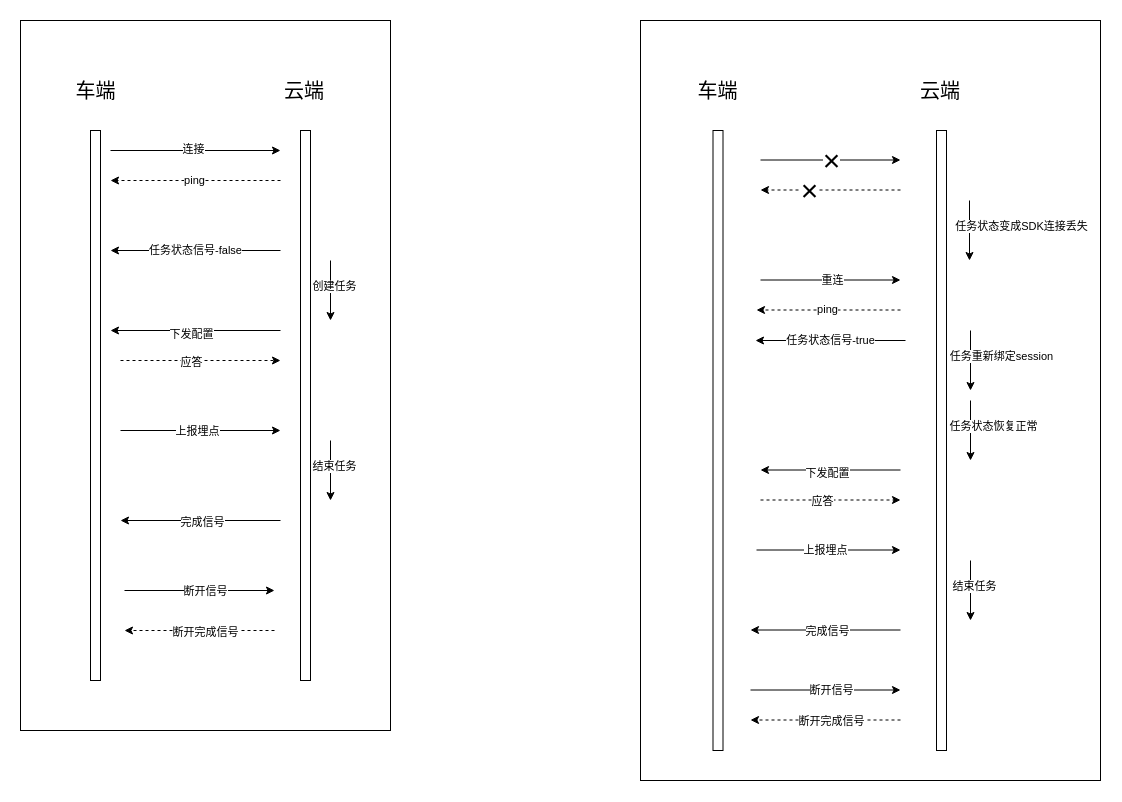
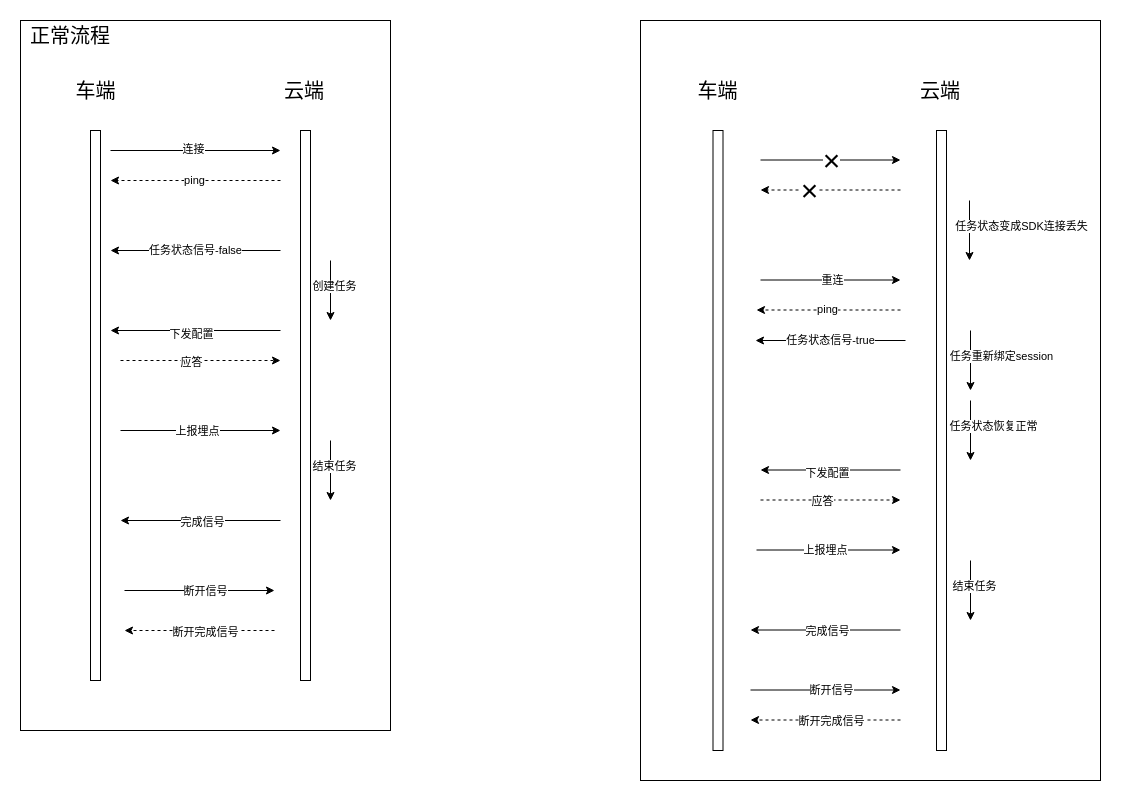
  <mxCell id="0" />
  <mxCell id="1" parent="0" />
  <mxCell id="2" value="" style="rounded=0;whiteSpace=wrap;html=1;" vertex="1" parent="1"><mxGeometry x="640" y="20" width="460" height="760" as="geometry" /></mxCell>
  <mxCell id="3" value="" style="rounded=0;whiteSpace=wrap;html=1;" vertex="1" parent="1"><mxGeometry x="20" y="20" width="370" height="710" as="geometry" /></mxCell>
  <mxCell id="4" value="" style="html=1;points=[[0,0,0,0,5],[0,1,0,0,-5],[1,0,0,0,5],[1,1,0,0,-5]];perimeter=orthogonalPerimeter;outlineConnect=0;targetShapes=umlLifeline;portConstraint=eastwest;newEdgeStyle={&quot;curved&quot;:0,&quot;rounded&quot;:0};" vertex="1" parent="1"><mxGeometry x="90" y="130" width="10" height="550" as="geometry" /></mxCell>
  <mxCell id="5" value="车端" style="text;html=1;align=center;verticalAlign=middle;whiteSpace=wrap;rounded=0;fontSize=20;" vertex="1" parent="1"><mxGeometry x="47.5" y="60" width="95" height="60" as="geometry" /></mxCell>
  <mxCell id="6" value="" style="html=1;points=[[0,0,0,0,5],[0,1,0,0,-5],[1,0,0,0,5],[1,1,0,0,-5]];perimeter=orthogonalPerimeter;outlineConnect=0;targetShapes=umlLifeline;portConstraint=eastwest;newEdgeStyle={&quot;curved&quot;:0,&quot;rounded&quot;:0};" vertex="1" parent="1"><mxGeometry x="300" y="130" width="10" height="550" as="geometry" /></mxCell>
  <mxCell id="7" value="云端" style="text;html=1;align=center;verticalAlign=middle;whiteSpace=wrap;rounded=0;fontSize=20;" vertex="1" parent="1"><mxGeometry x="274" y="75" width="60" height="30" as="geometry" /></mxCell>
  <mxCell id="8" value="" style="endArrow=classic;html=1;rounded=0;" edge="1" parent="1"><mxGeometry width="50" height="50" relative="1" as="geometry"><mxPoint x="110" y="150" as="sourcePoint" /><mxPoint x="280" y="150" as="targetPoint" /></mxGeometry></mxCell>
  <mxCell id="9" value="连接" style="edgeLabel;html=1;align=center;verticalAlign=middle;resizable=0;points=[];" vertex="1" connectable="0" parent="8"><mxGeometry x="-0.035" y="2" relative="1" as="geometry"><mxPoint as="offset" /></mxGeometry></mxCell>
  <mxCell id="10" value="" style="endArrow=classic;html=1;rounded=0;dashed=1;" edge="1" parent="1"><mxGeometry width="50" height="50" relative="1" as="geometry"><mxPoint x="280" y="180" as="sourcePoint" /><mxPoint x="110" y="180" as="targetPoint" /></mxGeometry></mxCell>
  <mxCell id="11" value="ping" style="edgeLabel;html=1;align=center;verticalAlign=middle;resizable=0;points=[];" vertex="1" connectable="0" parent="10"><mxGeometry x="0.024" y="-1" relative="1" as="geometry"><mxPoint as="offset" /></mxGeometry></mxCell>
  <mxCell id="12" value="" style="endArrow=classic;html=1;rounded=0;" edge="1" parent="1"><mxGeometry width="50" height="50" relative="1" as="geometry"><mxPoint x="280" y="250" as="sourcePoint" /><mxPoint x="110" y="250" as="targetPoint" /></mxGeometry></mxCell>
  <mxCell id="13" value="任务状态信号-false" style="edgeLabel;html=1;align=center;verticalAlign=middle;resizable=0;points=[];" vertex="1" connectable="0" parent="12"><mxGeometry x="0.012" y="-1" relative="1" as="geometry"><mxPoint as="offset" /></mxGeometry></mxCell>
  <mxCell id="14" value="" style="endArrow=classic;html=1;rounded=0;" edge="1" parent="1"><mxGeometry width="50" height="50" relative="1" as="geometry"><mxPoint x="330" y="260" as="sourcePoint" /><mxPoint x="330" y="320" as="targetPoint" /></mxGeometry></mxCell>
  <mxCell id="15" value="创建任务" style="edgeLabel;html=1;align=center;verticalAlign=middle;resizable=0;points=[];" vertex="1" connectable="0" parent="14"><mxGeometry x="-0.167" y="3" relative="1" as="geometry"><mxPoint as="offset" /></mxGeometry></mxCell>
  <mxCell id="16" value="" style="endArrow=classic;html=1;rounded=0;" edge="1" parent="1"><mxGeometry width="50" height="50" relative="1" as="geometry"><mxPoint x="280" y="330" as="sourcePoint" /><mxPoint x="110" y="330" as="targetPoint" /></mxGeometry></mxCell>
  <mxCell id="17" value="下发配置" style="edgeLabel;html=1;align=center;verticalAlign=middle;resizable=0;points=[];" vertex="1" connectable="0" parent="16"><mxGeometry x="0.059" y="3" relative="1" as="geometry"><mxPoint as="offset" /></mxGeometry></mxCell>
  <mxCell id="18" value="" style="endArrow=classic;html=1;rounded=0;dashed=1;" edge="1" parent="1"><mxGeometry width="50" height="50" relative="1" as="geometry"><mxPoint x="120" y="360" as="sourcePoint" /><mxPoint x="280" y="360" as="targetPoint" /></mxGeometry></mxCell>
  <mxCell id="19" value="应答" style="edgeLabel;html=1;align=center;verticalAlign=middle;resizable=0;points=[];" vertex="1" connectable="0" parent="18"><mxGeometry x="-0.125" y="-1" relative="1" as="geometry"><mxPoint as="offset" /></mxGeometry></mxCell>
  <mxCell id="20" value="" style="endArrow=classic;html=1;rounded=0;" edge="1" parent="1"><mxGeometry width="50" height="50" relative="1" as="geometry"><mxPoint x="120" y="430" as="sourcePoint" /><mxPoint x="280" y="430" as="targetPoint" /></mxGeometry></mxCell>
  <mxCell id="21" value="上报埋点" style="edgeLabel;html=1;align=center;verticalAlign=middle;resizable=0;points=[];" vertex="1" connectable="0" parent="20"><mxGeometry x="-0.05" relative="1" as="geometry"><mxPoint as="offset" /></mxGeometry></mxCell>
  <mxCell id="22" value="" style="endArrow=classic;html=1;rounded=0;" edge="1" parent="1"><mxGeometry width="50" height="50" relative="1" as="geometry"><mxPoint x="330" y="440" as="sourcePoint" /><mxPoint x="330" y="500" as="targetPoint" /></mxGeometry></mxCell>
  <mxCell id="23" value="结束任务" style="edgeLabel;html=1;align=center;verticalAlign=middle;resizable=0;points=[];" vertex="1" connectable="0" parent="22"><mxGeometry x="-0.167" y="3" relative="1" as="geometry"><mxPoint as="offset" /></mxGeometry></mxCell>
  <mxCell id="24" value="" style="endArrow=classic;html=1;rounded=0;" edge="1" parent="1"><mxGeometry width="50" height="50" relative="1" as="geometry"><mxPoint x="280" y="520" as="sourcePoint" /><mxPoint x="120" y="520" as="targetPoint" /><Array as="points" /></mxGeometry></mxCell>
  <mxCell id="25" value="完成信号" style="edgeLabel;html=1;align=center;verticalAlign=middle;resizable=0;points=[];" vertex="1" connectable="0" parent="24"><mxGeometry x="-0.013" y="1" relative="1" as="geometry"><mxPoint as="offset" /></mxGeometry></mxCell>
  <mxCell id="26" value="" style="html=1;points=[[0,0,0,0,5],[0,1,0,0,-5],[1,0,0,0,5],[1,1,0,0,-5]];perimeter=orthogonalPerimeter;outlineConnect=0;targetShapes=umlLifeline;portConstraint=eastwest;newEdgeStyle={&quot;curved&quot;:0,&quot;rounded&quot;:0};" vertex="1" parent="1"><mxGeometry x="712.5" y="130" width="10" height="620" as="geometry" /></mxCell>
  <mxCell id="27" value="车端" style="text;html=1;align=center;verticalAlign=middle;whiteSpace=wrap;rounded=0;fontSize=20;" vertex="1" parent="1"><mxGeometry x="670" y="60" width="95" height="60" as="geometry" /></mxCell>
  <mxCell id="28" value="" style="html=1;points=[[0,0,0,0,5],[0,1,0,0,-5],[1,0,0,0,5],[1,1,0,0,-5]];perimeter=orthogonalPerimeter;outlineConnect=0;targetShapes=umlLifeline;portConstraint=eastwest;newEdgeStyle={&quot;curved&quot;:0,&quot;rounded&quot;:0};" vertex="1" parent="1"><mxGeometry x="936" y="130" width="10" height="620" as="geometry" /></mxCell>
  <mxCell id="29" value="云端" style="text;html=1;align=center;verticalAlign=middle;whiteSpace=wrap;rounded=0;fontSize=20;" vertex="1" parent="1"><mxGeometry x="910" y="75" width="60" height="30" as="geometry" /></mxCell>
  <mxCell id="30" value="" style="endArrow=classic;html=1;rounded=0;" edge="1" parent="1"><mxGeometry width="50" height="50" relative="1" as="geometry"><mxPoint x="124" y="590" as="sourcePoint" /><mxPoint x="274" y="590" as="targetPoint" /></mxGeometry></mxCell>
  <mxCell id="31" value="断开信号" style="edgeLabel;html=1;align=center;verticalAlign=middle;resizable=0;points=[];" vertex="1" connectable="0" parent="30"><mxGeometry x="0.067" relative="1" as="geometry"><mxPoint as="offset" /></mxGeometry></mxCell>
  <mxCell id="32" value="" style="endArrow=classic;html=1;rounded=0;dashed=1;" edge="1" parent="1"><mxGeometry width="50" height="50" relative="1" as="geometry"><mxPoint x="274" y="630" as="sourcePoint" /><mxPoint x="124" y="630" as="targetPoint" /></mxGeometry></mxCell>
  <mxCell id="33" value="断开完成信号" style="edgeLabel;html=1;align=center;verticalAlign=middle;resizable=0;points=[];" vertex="1" connectable="0" parent="32"><mxGeometry x="0.053" y="1" relative="1" as="geometry"><mxPoint x="9" as="offset" /></mxGeometry></mxCell>
+ <mxCell id="34" value="正常流程" style="text;html=1;align=center;verticalAlign=middle;whiteSpace=wrap;rounded=0;fontSize=20;" vertex="1" parent="1"><mxGeometry x="20" y="20" width="100" height="30" as="geometry" /></mxCell>
  <mxCell id="35" value="" style="endArrow=classic;html=1;rounded=0;" edge="1" parent="1"><mxGeometry width="50" height="50" relative="1" as="geometry"><mxPoint x="760" y="159.5" as="sourcePoint" /><mxPoint x="900" y="159.5" as="targetPoint" /></mxGeometry></mxCell>
  <mxCell id="36" value="×" style="edgeLabel;html=1;align=center;verticalAlign=middle;resizable=0;points=[];fontSize=30;" vertex="1" connectable="0" parent="35"><mxGeometry y="-2" relative="1" as="geometry"><mxPoint y="-2" as="offset" /></mxGeometry></mxCell>
  <mxCell id="37" value="" style="endArrow=classic;html=1;rounded=0;" edge="1" parent="1"><mxGeometry width="50" height="50" relative="1" as="geometry"><mxPoint x="969" y="200" as="sourcePoint" /><mxPoint x="969" y="260" as="targetPoint" /></mxGeometry></mxCell>
  <mxCell id="38" value="任务状态变成SDK连接丢失" style="edgeLabel;html=1;align=center;verticalAlign=middle;resizable=0;points=[];" vertex="1" connectable="0" parent="37"><mxGeometry x="-0.167" y="3" relative="1" as="geometry"><mxPoint x="48" as="offset" /></mxGeometry></mxCell>
  <mxCell id="39" value="" style="endArrow=classic;html=1;rounded=0;dashed=1;" edge="1" parent="1"><mxGeometry width="50" height="50" relative="1" as="geometry"><mxPoint x="900" y="189.5" as="sourcePoint" /><mxPoint x="760" y="189.5" as="targetPoint" /></mxGeometry></mxCell>
  <mxCell id="40" value="×" style="edgeLabel;html=1;align=center;verticalAlign=middle;resizable=0;points=[];fontSize=30;" vertex="1" connectable="0" parent="1"><mxGeometry x="620" y="320" as="geometry"><mxPoint x="188" y="-131" as="offset" /></mxGeometry></mxCell>
  <mxCell id="41" value="" style="endArrow=classic;html=1;rounded=0;" edge="1" parent="1"><mxGeometry width="50" height="50" relative="1" as="geometry"><mxPoint x="760" y="279.5" as="sourcePoint" /><mxPoint x="900" y="279.5" as="targetPoint" /></mxGeometry></mxCell>
  <mxCell id="42" value="重连" style="edgeLabel;html=1;align=center;verticalAlign=middle;resizable=0;points=[];" vertex="1" connectable="0" parent="41"><mxGeometry x="0.014" relative="1" as="geometry"><mxPoint as="offset" /></mxGeometry></mxCell>
  <mxCell id="43" value="" style="endArrow=classic;html=1;rounded=0;dashed=1;" edge="1" parent="1"><mxGeometry width="50" height="50" relative="1" as="geometry"><mxPoint x="900" y="309.5" as="sourcePoint" /><mxPoint x="756" y="309.5" as="targetPoint" /></mxGeometry></mxCell>
  <mxCell id="44" value="ping" style="edgeLabel;html=1;align=center;verticalAlign=middle;resizable=0;points=[];" vertex="1" connectable="0" parent="43"><mxGeometry x="0.024" y="-1" relative="1" as="geometry"><mxPoint as="offset" /></mxGeometry></mxCell>
  <mxCell id="45" value="" style="endArrow=classic;html=1;rounded=0;" edge="1" parent="1"><mxGeometry width="50" height="50" relative="1" as="geometry"><mxPoint x="970" y="330" as="sourcePoint" /><mxPoint x="970" y="390" as="targetPoint" /></mxGeometry></mxCell>
  <mxCell id="46" value="任务重新绑定session" style="edgeLabel;html=1;align=center;verticalAlign=middle;resizable=0;points=[];" vertex="1" connectable="0" parent="45"><mxGeometry x="-0.167" y="3" relative="1" as="geometry"><mxPoint x="27" as="offset" /></mxGeometry></mxCell>
  <mxCell id="47" value="" style="endArrow=classic;html=1;rounded=0;" edge="1" parent="1"><mxGeometry width="50" height="50" relative="1" as="geometry"><mxPoint x="970" y="400" as="sourcePoint" /><mxPoint x="970" y="460" as="targetPoint" /></mxGeometry></mxCell>
  <mxCell id="48" value="任务状态恢复正常" style="edgeLabel;html=1;align=center;verticalAlign=middle;resizable=0;points=[];" vertex="1" connectable="0" parent="47"><mxGeometry x="-0.167" y="3" relative="1" as="geometry"><mxPoint x="19" as="offset" /></mxGeometry></mxCell>
  <mxCell id="49" value="" style="endArrow=classic;html=1;rounded=0;" edge="1" parent="1"><mxGeometry width="50" height="50" relative="1" as="geometry"><mxPoint x="900" y="469.5" as="sourcePoint" /><mxPoint x="760" y="469.5" as="targetPoint" /></mxGeometry></mxCell>
  <mxCell id="50" value="下发配置" style="edgeLabel;html=1;align=center;verticalAlign=middle;resizable=0;points=[];" vertex="1" connectable="0" parent="49"><mxGeometry x="0.059" y="3" relative="1" as="geometry"><mxPoint as="offset" /></mxGeometry></mxCell>
  <mxCell id="51" value="" style="endArrow=classic;html=1;rounded=0;dashed=1;" edge="1" parent="1"><mxGeometry width="50" height="50" relative="1" as="geometry"><mxPoint x="760" y="499.5" as="sourcePoint" /><mxPoint x="900" y="499.5" as="targetPoint" /></mxGeometry></mxCell>
  <mxCell id="52" value="应答" style="edgeLabel;html=1;align=center;verticalAlign=middle;resizable=0;points=[];" vertex="1" connectable="0" parent="51"><mxGeometry x="-0.125" y="-1" relative="1" as="geometry"><mxPoint as="offset" /></mxGeometry></mxCell>
  <mxCell id="53" value="" style="endArrow=classic;html=1;rounded=0;" edge="1" parent="1"><mxGeometry width="50" height="50" relative="1" as="geometry"><mxPoint x="756" y="549.5" as="sourcePoint" /><mxPoint x="900" y="549.5" as="targetPoint" /></mxGeometry></mxCell>
  <mxCell id="54" value="上报埋点" style="edgeLabel;html=1;align=center;verticalAlign=middle;resizable=0;points=[];" vertex="1" connectable="0" parent="53"><mxGeometry x="-0.05" relative="1" as="geometry"><mxPoint as="offset" /></mxGeometry></mxCell>
  <mxCell id="55" value="" style="endArrow=classic;html=1;rounded=0;" edge="1" parent="1"><mxGeometry width="50" height="50" relative="1" as="geometry"><mxPoint x="970" y="560" as="sourcePoint" /><mxPoint x="970" y="620" as="targetPoint" /></mxGeometry></mxCell>
  <mxCell id="56" value="结束任务" style="edgeLabel;html=1;align=center;verticalAlign=middle;resizable=0;points=[];" vertex="1" connectable="0" parent="55"><mxGeometry x="-0.167" y="3" relative="1" as="geometry"><mxPoint as="offset" /></mxGeometry></mxCell>
  <mxCell id="57" value="" style="endArrow=classic;html=1;rounded=0;" edge="1" parent="1"><mxGeometry width="50" height="50" relative="1" as="geometry"><mxPoint x="900" y="629.5" as="sourcePoint" /><mxPoint x="750" y="629.5" as="targetPoint" /><Array as="points" /></mxGeometry></mxCell>
  <mxCell id="58" value="完成信号" style="edgeLabel;html=1;align=center;verticalAlign=middle;resizable=0;points=[];" vertex="1" connectable="0" parent="57"><mxGeometry x="-0.013" y="1" relative="1" as="geometry"><mxPoint as="offset" /></mxGeometry></mxCell>
  <mxCell id="59" value="" style="endArrow=classic;html=1;rounded=0;" edge="1" parent="1"><mxGeometry width="50" height="50" relative="1" as="geometry"><mxPoint x="750" y="689.5" as="sourcePoint" /><mxPoint x="900" y="689.5" as="targetPoint" /></mxGeometry></mxCell>
  <mxCell id="60" value="断开信号" style="edgeLabel;html=1;align=center;verticalAlign=middle;resizable=0;points=[];" vertex="1" connectable="0" parent="59"><mxGeometry x="0.067" relative="1" as="geometry"><mxPoint as="offset" /></mxGeometry></mxCell>
  <mxCell id="61" value="" style="endArrow=classic;html=1;rounded=0;dashed=1;" edge="1" parent="1"><mxGeometry width="50" height="50" relative="1" as="geometry"><mxPoint x="900" y="719.5" as="sourcePoint" /><mxPoint x="750" y="719.5" as="targetPoint" /></mxGeometry></mxCell>
  <mxCell id="62" value="断开完成信号" style="edgeLabel;html=1;align=center;verticalAlign=middle;resizable=0;points=[];" vertex="1" connectable="0" parent="61"><mxGeometry x="0.053" y="1" relative="1" as="geometry"><mxPoint x="9" as="offset" /></mxGeometry></mxCell>
  <mxCell id="63" value="" style="endArrow=classic;html=1;rounded=0;" edge="1" parent="1"><mxGeometry width="50" height="50" relative="1" as="geometry"><mxPoint x="905" y="340" as="sourcePoint" /><mxPoint x="755" y="340" as="targetPoint" /></mxGeometry></mxCell>
  <mxCell id="64" value="任务状态信号-true" style="edgeLabel;html=1;align=center;verticalAlign=middle;resizable=0;points=[];" vertex="1" connectable="0" parent="63"><mxGeometry x="0.012" y="-1" relative="1" as="geometry"><mxPoint as="offset" /></mxGeometry></mxCell>
